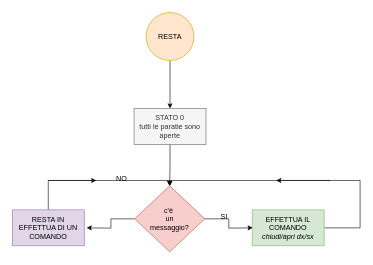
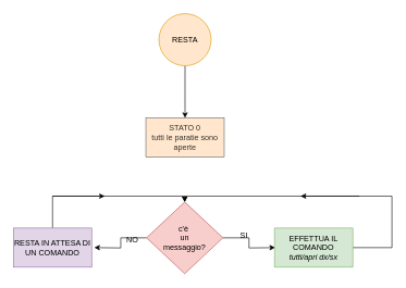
  <mxCell id="0" />
  <mxCell id="1" parent="0" />
  <mxCell id="2" value="" style="edgeStyle=orthogonalEdgeStyle;rounded=0;orthogonalLoop=1;jettySize=auto;html=1;" edge="1" parent="1" source="3"><mxGeometry relative="1" as="geometry"><mxPoint x="283" y="180" as="targetPoint" /></mxGeometry></mxCell>
  <mxCell id="3" value="RESTA" style="ellipse;whiteSpace=wrap;html=1;aspect=fixed;fillColor=#ffe6cc;strokeColor=#d79b00;" vertex="1" parent="1"><mxGeometry x="243" y="20" width="80" height="80" as="geometry" /></mxCell>
- <mxCell id="4" value="" style="edgeStyle=orthogonalEdgeStyle;rounded=0;orthogonalLoop=1;jettySize=auto;html=1;entryX=0.5;entryY=0;entryDx=0;entryDy=0;" edge="1" parent="1" source="5" target="8"><mxGeometry relative="1" as="geometry"><mxPoint x="283" y="320" as="targetPoint" /></mxGeometry></mxCell>
- <mxCell id="5" value="STATO 0&lt;br&gt;tutti le paratie sono&lt;br&gt;aperte" style="rounded=0;whiteSpace=wrap;html=1;fillColor=#f5f5f5;strokeColor=#666666;fontColor=#333333;" vertex="1" parent="1"><mxGeometry x="223" y="180" width="120" height="60" as="geometry" /></mxCell>
+ <mxCell id="5" value="STATO 0&lt;br&gt;tutti le paratie sono&lt;br&gt;aperte" style="rounded=0;whiteSpace=wrap;html=1;fillColor=#ffe6cc;strokeColor=#666666;fontColor=#333333;" vertex="1" parent="1"><mxGeometry x="223" y="180" width="120" height="60" as="geometry" /></mxCell>
  <mxCell id="6" value="" style="edgeStyle=orthogonalEdgeStyle;rounded=0;orthogonalLoop=1;jettySize=auto;html=1;" edge="1" parent="1" source="8"><mxGeometry relative="1" as="geometry"><mxPoint x="421" y="379" as="targetPoint" /></mxGeometry></mxCell>
  <mxCell id="7" value="" style="edgeStyle=orthogonalEdgeStyle;rounded=0;orthogonalLoop=1;jettySize=auto;html=1;" edge="1" parent="1" source="8"><mxGeometry relative="1" as="geometry"><mxPoint x="144" y="379" as="targetPoint" /></mxGeometry></mxCell>
  <mxCell id="8" value="c'è&amp;nbsp;&lt;br&gt;un&lt;br&gt;messaggio?" style="rhombus;whiteSpace=wrap;html=1;fillColor=#f8cecc;strokeColor=#b85450;" vertex="1" parent="1"><mxGeometry x="224" y="309" width="117" height="110" as="geometry" /></mxCell>
  <mxCell id="9" value="SI" style="text;html=1;align=center;verticalAlign=middle;resizable=0;points=[];;autosize=1;" vertex="1" parent="1"><mxGeometry x="358" y="350" width="30" height="20" as="geometry" /></mxCell>
- <mxCell id="10" value="NO" style="text;html=1;align=center;verticalAlign=middle;resizable=0;points=[];;autosize=1;" vertex="1" parent="1"><mxGeometry x="187" y="287" width="30" height="20" as="geometry" /></mxCell>
+ <mxCell id="10" value="NO" style="text;html=1;align=center;verticalAlign=middle;resizable=0;points=[];;autosize=1;" vertex="1" parent="1"><mxGeometry x="187" y="357" width="30" height="20" as="geometry" /></mxCell>
  <mxCell id="11" value="" style="edgeStyle=orthogonalEdgeStyle;rounded=0;orthogonalLoop=1;jettySize=auto;html=1;entryX=0.5;entryY=0;entryDx=0;entryDy=0;" edge="1" parent="1" source="12" target="8"><mxGeometry relative="1" as="geometry"><mxPoint x="280" y="295" as="targetPoint" /><Array as="points"><mxPoint x="80" y="300" /><mxPoint x="283" y="300" /></Array></mxGeometry></mxCell>
- <mxCell id="12" value="RESTA IN EFFETTUA DI UN COMANDO" style="rounded=0;whiteSpace=wrap;html=1;fillColor=#e1d5e7;strokeColor=#9673a6;" vertex="1" parent="1"><mxGeometry x="20" y="349" width="120" height="60" as="geometry" /></mxCell>
+ <mxCell id="12" value="RESTA IN ATTESA DI UN COMANDO" style="rounded=0;whiteSpace=wrap;html=1;fillColor=#e1d5e7;strokeColor=#9673a6;" vertex="1" parent="1"><mxGeometry x="20" y="349" width="120" height="60" as="geometry" /></mxCell>
  <mxCell id="13" value="" style="edgeStyle=orthogonalEdgeStyle;rounded=0;orthogonalLoop=1;jettySize=auto;html=1;entryX=0.5;entryY=0;entryDx=0;entryDy=0;" edge="1" parent="1" source="14" target="8"><mxGeometry relative="1" as="geometry"><mxPoint x="440" y="190" as="targetPoint" /><Array as="points"><mxPoint x="600" y="379" /><mxPoint x="600" y="300" /><mxPoint x="283" y="300" /></Array></mxGeometry></mxCell>
- <mxCell id="14" value="EFFETTUA IL COMANDO&lt;br&gt;&lt;i&gt;chiudi/apri dx/sx&lt;/i&gt;" style="rounded=0;whiteSpace=wrap;html=1;fillColor=#d5e8d4;strokeColor=#82b366;" vertex="1" parent="1"><mxGeometry x="420" y="349" width="120" height="60" as="geometry" /></mxCell>
+ <mxCell id="14" value="EFFETTUA IL COMANDO&lt;br&gt;&lt;i&gt;tutti/apri dx/sx&lt;/i&gt;" style="rounded=0;whiteSpace=wrap;html=1;fillColor=#d5e8d4;strokeColor=#82b366;" vertex="1" parent="1"><mxGeometry x="420" y="349" width="120" height="60" as="geometry" /></mxCell>
  <mxCell id="15" value="" style="endArrow=classic;html=1;" edge="1" parent="1"><mxGeometry width="50" height="50" relative="1" as="geometry"><mxPoint x="80" y="300" as="sourcePoint" /><mxPoint x="160" y="300" as="targetPoint" /></mxGeometry></mxCell>
  <mxCell id="16" value="" style="endArrow=classic;html=1;" edge="1" parent="1"><mxGeometry width="50" height="50" relative="1" as="geometry"><mxPoint x="550" y="300" as="sourcePoint" /><mxPoint x="460" y="300" as="targetPoint" /></mxGeometry></mxCell>
